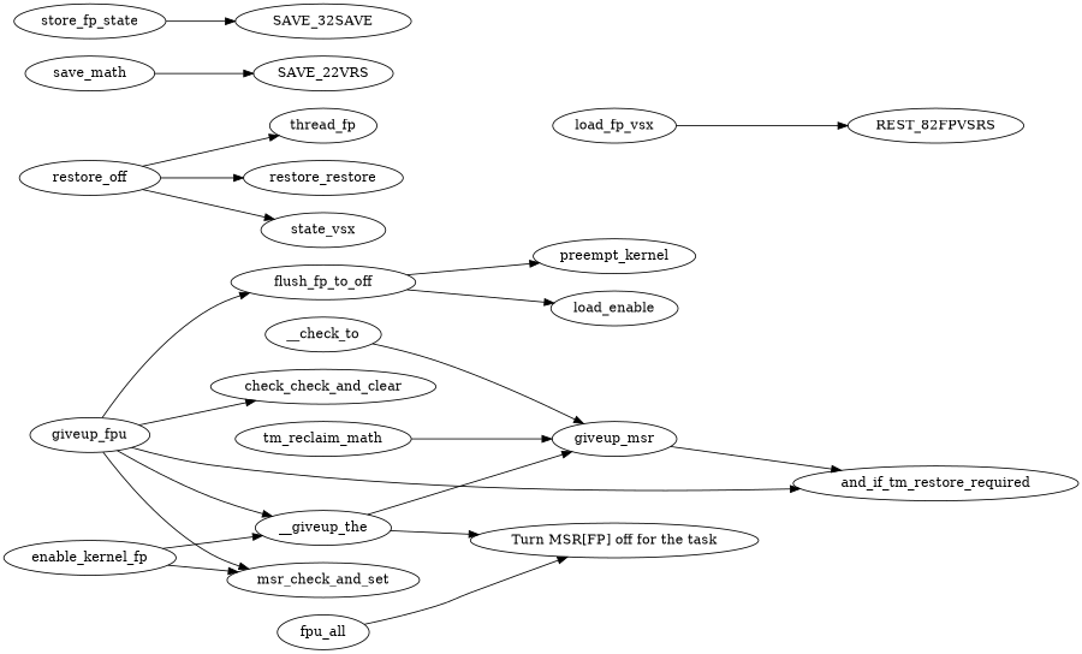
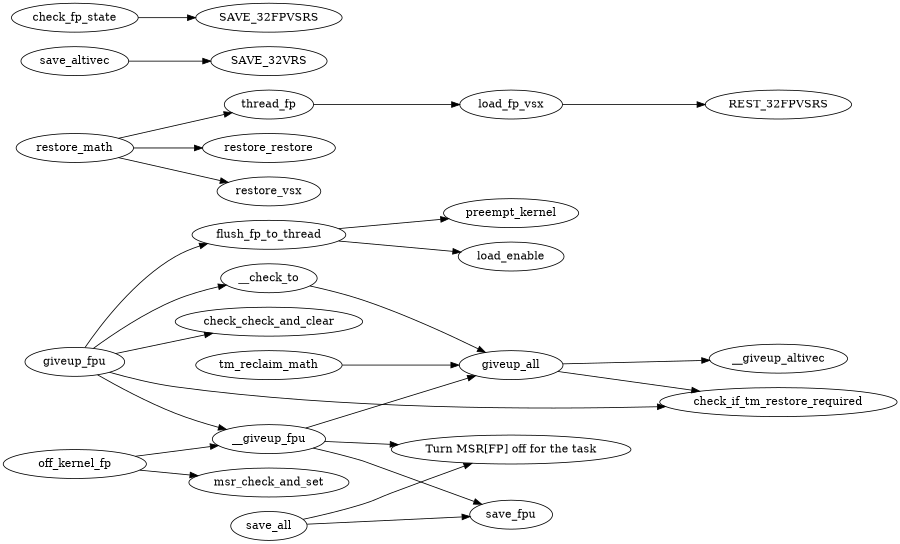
  digraph {
    rankdir=LR
    n1 [label=tm_reclaim_math]
-   giveup_all [label=giveup_msr]
-   check_if_tm_restore_required [label=and_if_tm_restore_required]
-   __giveup_fpu [label=__giveup_the]
+   giveup_all
+   check_if_tm_restore_required
+   __giveup_altivec
+   __giveup_fpu
+   save_fpu
    "Turn MSR[FP] off for the task"
    n8 [label=__check_to]
    giveup_fpu
    msr_check_and_set
    n11 [label=check_check_and_clear]
-   flush_fp_to_thread [label=flush_fp_to_off]
+   flush_fp_to_thread
    n13 [label=thread_fp]
-   restore_math [label=restore_off]
+   restore_math
    n15 [label=restore_restore]
-   restore_vsx [label=state_vsx]
+   restore_vsx
    n17 [label=load_fp_vsx]
-   REST_32FPVSRS [label=REST_82FPVSRS]
-   save_all [label=fpu_all]
-   save_altivec [label=save_math]
-   SAVE_32VRS [label=SAVE_22VRS]
+   REST_32FPVSRS
+   save_all
+   save_altivec
+   SAVE_32VRS
    n22 [label=preempt_kernel]
    n23 [label=load_enable]
-   enable_kernel_fp
-   store_fp_state
-   SAVE_32FPVSRS [label=SAVE_32SAVE]
+   enable_kernel_fp [label=off_kernel_fp]
+   store_fp_state [label=check_fp_state]
+   SAVE_32FPVSRS
    n1 -> giveup_all
    giveup_all -> check_if_tm_restore_required
+   giveup_all -> __giveup_altivec
    __giveup_fpu -> giveup_all
+   __giveup_fpu -> save_fpu
    __giveup_fpu -> "Turn MSR[FP] off for the task"
    n8 -> giveup_all
    giveup_fpu -> check_if_tm_restore_required
    giveup_fpu -> __giveup_fpu
-   giveup_fpu -> msr_check_and_set
+   giveup_fpu -> n8
    giveup_fpu -> n11
    giveup_fpu -> flush_fp_to_thread
    flush_fp_to_thread -> n22
    flush_fp_to_thread -> n23
+   n13 -> n17
    restore_math -> n13
    restore_math -> n15
    restore_math -> restore_vsx
    n17 -> REST_32FPVSRS
+   save_all -> save_fpu
    save_all -> "Turn MSR[FP] off for the task"
    save_altivec -> SAVE_32VRS
    enable_kernel_fp -> __giveup_fpu
    enable_kernel_fp -> msr_check_and_set
    store_fp_state -> SAVE_32FPVSRS
  }
